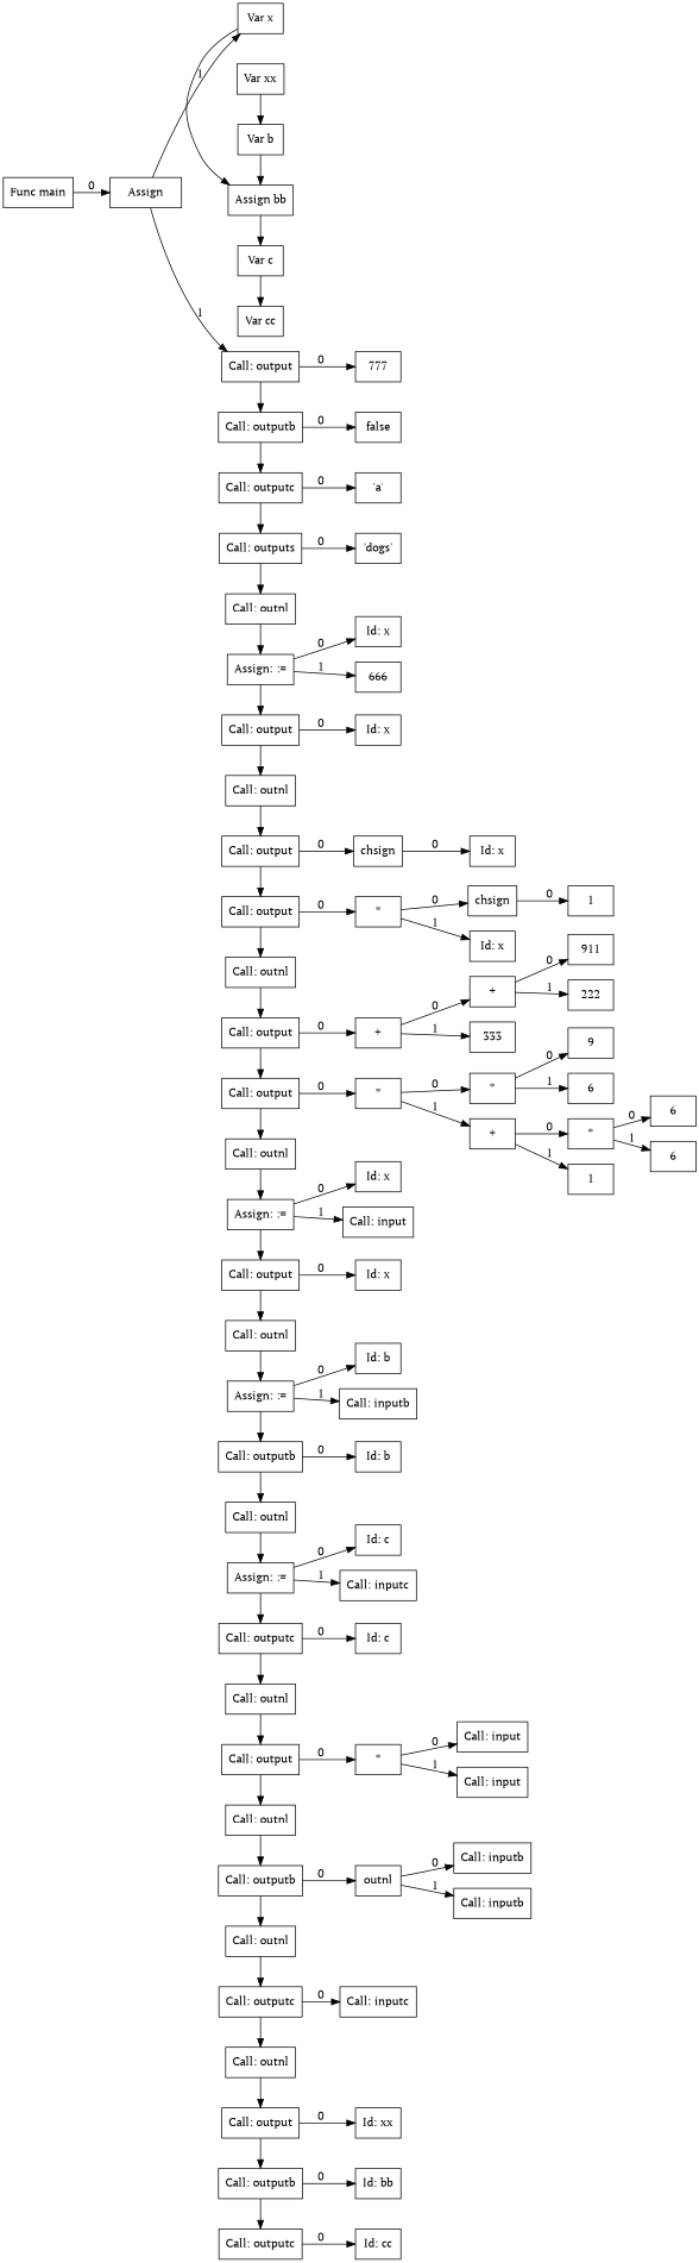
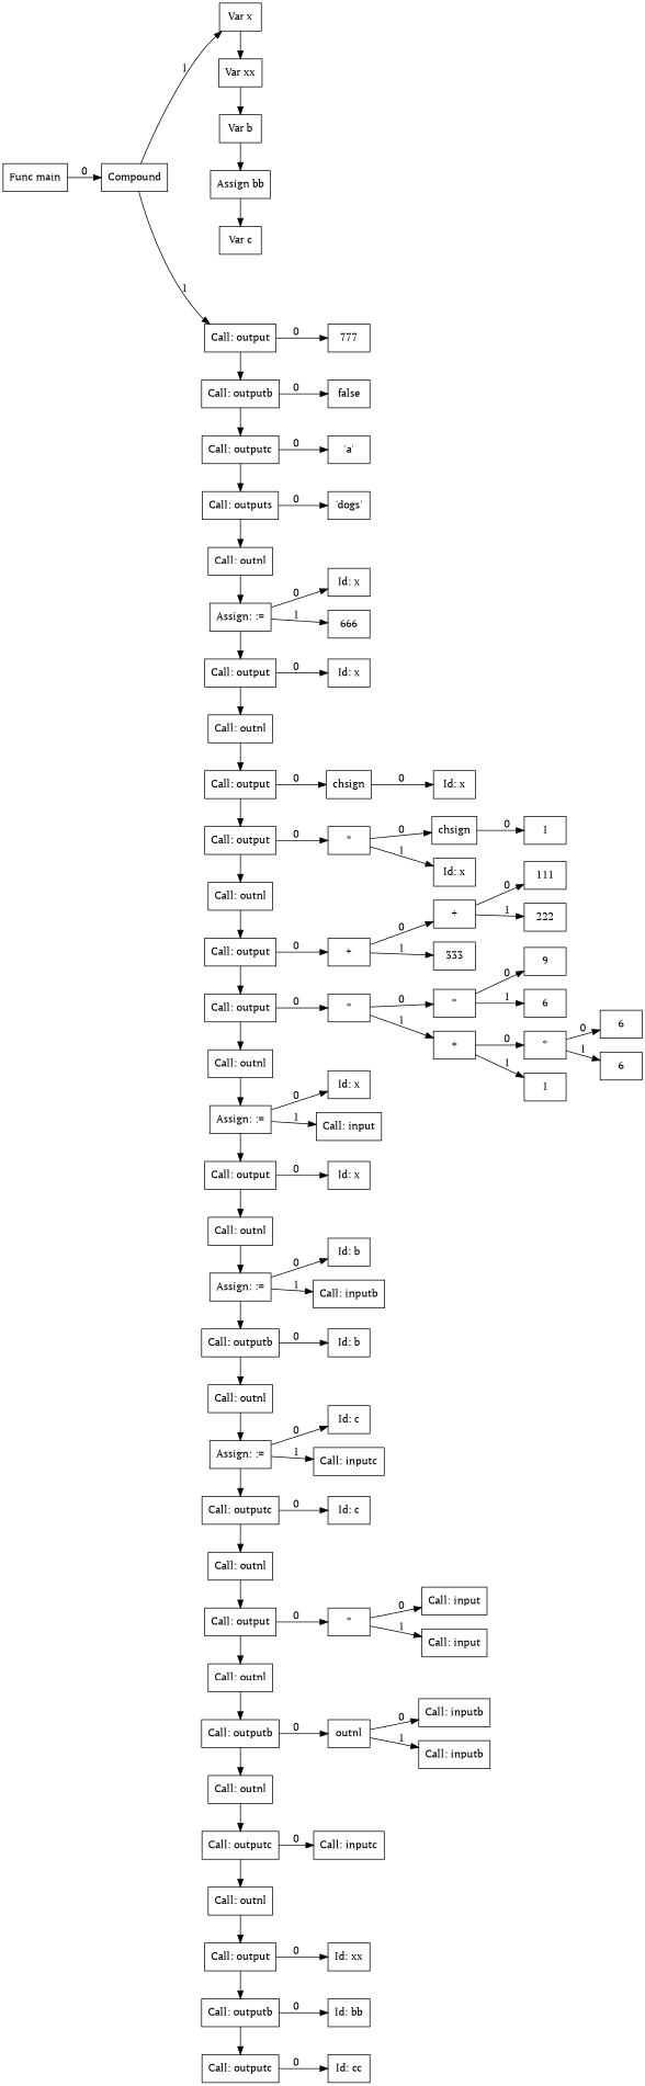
  digraph {
    fontname="PT Serif"
    rankdir=LR
    node [fontname="PT Serif" shape=box]
    edge [fontname="PT Serif"]
    n1 [label="Func main"]
-   n2 [label=Assign]
+   n2 [label=Compound]
    n3 [label="Var x"]
    n4 [label="Call: output"]
    n5 [label="Var xx"]
    n6 [label="Var b"]
    n7 [label="Assign bb"]
    n8 [label="Var c"]
-   n9 [label="Var cc"]
    n10 [label=777]
    n11 [label="Call: outputb"]
    n12 [label="Call: outputc"]
    n13 [label="Call: outputs"]
    n14 [label="Call: outnl"]
    n15 [label="Assign: :="]
    n16 [label="Call: output"]
    n17 [label="Call: outnl"]
    n18 [label="Call: output"]
    n19 [label="Call: output"]
    n20 [label="Call: outnl"]
    n21 [label="Call: output"]
    n22 [label="Call: output"]
    n23 [label="Call: outnl"]
    n24 [label="Assign: :="]
    n25 [label="Call: output"]
    n26 [label="Call: outnl"]
    n27 [label="Assign: :="]
    n28 [label="Call: outputb"]
    n29 [label="Call: outnl"]
    n30 [label="Assign: :="]
    n31 [label="Call: outputc"]
    n32 [label="Call: outnl"]
    n33 [label="Call: output"]
    n34 [label="Call: outnl"]
    n35 [label="Call: outputb"]
    n36 [label="Call: outnl"]
    n37 [label="Call: outputc"]
    n38 [label="Call: outnl"]
    n39 [label="Call: output"]
    n40 [label="Call: outputb"]
    n41 [label="Call: outputc"]
    n42 [label=false]
    n43 [label="'a'"]
    n44 [label="'dogs'"]
    n45 [label="Id: x"]
    n46 [label=666]
    n47 [label="Id: x"]
    n48 [label=chsign]
    n49 [label="Id: x"]
    n50 [label="*"]
    n51 [label="*"]
    n52 [label=chsign]
    n53 [label="Id: x"]
    n54 [label=1]
    n55 [label="+"]
    n56 [label="+"]
    n57 [label=333]
-   n58 [label=911]
+   n58 [label=111]
    n59 [label=222]
    n60 [label="*"]
    n61 [label="+"]
    n62 [label=9]
    n63 [label=6]
    n64 [label="*"]
    n65 [label=6]
    n66 [label=6]
    n67 [label=1]
    n68 [label="Id: x"]
    n69 [label="Call: input"]
    n70 [label="Id: x"]
    n71 [label="Id: b"]
    n72 [label="Call: inputb"]
    n73 [label="Call: inputb"]
    n74 [label="Call: inputb"]
    n75 [label="Id: b"]
    n76 [label="Id: c"]
    n77 [label="Call: inputc"]
    n78 [label="Id: c"]
    n79 [label="*"]
    n80 [label="Call: input"]
    n81 [label="Call: input"]
    n82 [label=outnl]
    n83 [label="Call: inputc"]
    n84 [label="Id: xx"]
    n85 [label="Id: bb"]
    n86 [label="Id: cc"]
    subgraph sub_1 {
      n1
      n2
    }
    subgraph sub_2 {
      ordering=out
      rank=same
      n2
    }
    subgraph sub_3 {
      ordering=out
      rank=same
      n3
      n4
    }
    subgraph sub_4 {
      n2
      n3
      n4
    }
    subgraph sub_5 {
      rank=same
      n3
      n5
      n6
      n7
      n8
-     n9
    }
    subgraph sub_6 {
      n3
      n5
      n6
      n7
      n8
-     n9
    }
    subgraph sub_7 {
      ordering=out
      rank=same
      n10
    }
    subgraph sub_8 {
      n4
      n10
    }
    subgraph sub_9 {
      rank=same
      n4
      n11
      n12
      n13
      n14
      n15
      n16
      n17
      n18
      n19
      n20
      n21
      n22
      n23
      n24
      n25
      n26
      n27
      n28
      n29
      n30
      n31
      n32
      n33
      n34
      n35
      n36
      n37
      n38
      n39
      n40
      n41
    }
    subgraph sub_10 {
      n4
      n11
      n12
      n13
      n14
      n15
      n16
      n17
      n18
      n19
      n20
      n21
      n22
      n23
      n24
      n25
      n26
      n27
      n28
      n29
      n30
      n31
      n32
      n33
      n34
      n35
      n36
      n37
      n38
      n39
      n40
      n41
    }
    subgraph sub_11 {
      ordering=out
      rank=same
      n42
    }
    subgraph sub_12 {
      n11
      n42
    }
    subgraph sub_13 {
      ordering=out
      rank=same
      n43
    }
    subgraph sub_14 {
      n12
      n43
    }
    subgraph sub_15 {
      ordering=out
      rank=same
      n44
    }
    subgraph sub_16 {
      n13
      n44
    }
    subgraph sub_17 {
      ordering=out
      rank=same
      n45
      n46
    }
    subgraph sub_18 {
      n15
      n45
      n46
    }
    subgraph sub_19 {
      ordering=out
      rank=same
      n47
    }
    subgraph sub_20 {
      n16
      n47
    }
    subgraph sub_21 {
      ordering=out
      rank=same
      n48
    }
    subgraph sub_22 {
      n18
      n48
    }
    subgraph sub_23 {
      ordering=out
      rank=same
      n49
    }
    subgraph sub_24 {
      ordering=out
      rank=same
      n50
    }
    subgraph sub_25 {
      n48
      n49
    }
    subgraph sub_26 {
      ordering=out
      rank=same
      n51
    }
    subgraph sub_27 {
      n19
      n51
    }
    subgraph sub_28 {
      ordering=out
      rank=same
      n52
      n53
    }
    subgraph sub_29 {
      n51
      n52
      n53
    }
    subgraph sub_30 {
      ordering=out
      rank=same
      n54
    }
    subgraph sub_31 {
      n52
      n54
    }
    subgraph sub_32 {
      ordering=out
      rank=same
      n55
    }
    subgraph sub_33 {
      n21
      n55
    }
    subgraph sub_34 {
      ordering=out
      rank=same
      n56
      n57
    }
    subgraph sub_35 {
      n55
      n56
      n57
    }
    subgraph sub_36 {
      ordering=out
      rank=same
      n58
      n59
    }
    subgraph sub_37 {
      n56
      n58
      n59
    }
    subgraph sub_38 {
      n22
      n50
    }
    subgraph sub_39 {
      ordering=out
      rank=same
      n60
      n61
    }
    subgraph sub_40 {
      n50
      n60
      n61
    }
    subgraph sub_41 {
      ordering=out
      rank=same
      n62
      n63
    }
    subgraph sub_42 {
      n60
      n62
      n63
    }
    subgraph sub_43 {
      n64
      n65
      n66
    }
    subgraph sub_44 {
      ordering=out
      rank=same
      n64
      n67
    }
    subgraph sub_45 {
      n61
      n64
      n67
    }
    subgraph sub_46 {
      ordering=out
      rank=same
      n65
      n66
    }
    subgraph sub_47 {
      ordering=out
      rank=same
      n68
      n69
    }
    subgraph sub_48 {
      n24
      n68
      n69
    }
    subgraph sub_49 {
      ordering=out
      rank=same
      n70
    }
    subgraph sub_50 {
      n25
      n70
    }
    subgraph sub_51 {
      ordering=out
      rank=same
      n71
      n72
    }
    subgraph sub_52 {
      n27
      n71
      n72
    }
    subgraph sub_53 {
      ordering=out
      rank=same
      n73
      n74
    }
    subgraph sub_54 {
      ordering=out
      rank=same
      n75
    }
    subgraph sub_55 {
      n28
      n75
    }
    subgraph sub_56 {
      ordering=out
      rank=same
      n76
      n77
    }
    subgraph sub_57 {
      n30
      n76
      n77
    }
    subgraph sub_58 {
      ordering=out
      rank=same
      n78
    }
    subgraph sub_59 {
      n31
      n78
    }
    subgraph sub_60 {
      ordering=out
      rank=same
      n79
    }
    subgraph sub_61 {
      n33
      n79
    }
    subgraph sub_62 {
      ordering=out
      rank=same
      n80
      n81
    }
    subgraph sub_63 {
      n79
      n80
      n81
    }
    subgraph sub_64 {
      ordering=out
      rank=same
      n82
    }
    subgraph sub_65 {
      n35
      n82
    }
    subgraph sub_66 {
      n73
      n74
      n82
    }
    subgraph sub_67 {
      ordering=out
      rank=same
      n83
    }
    subgraph sub_68 {
      n37
      n83
    }
    subgraph sub_69 {
      ordering=out
      rank=same
      n84
    }
    subgraph sub_70 {
      n39
      n84
    }
    subgraph sub_71 {
      ordering=out
      rank=same
      n85
    }
    subgraph sub_72 {
      n40
      n85
    }
    subgraph sub_73 {
      ordering=out
      rank=same
      n86
    }
    subgraph sub_74 {
      n41
      n86
    }
    n1 -> n2 [label=0]
    n2 -> n3 [label=1]
    n2 -> n4 [label=1]
-   n3 -> n7
+   n3 -> n5
    n4 -> n10 [label=0]
    n4 -> n11
    n5 -> n6
    n6 -> n7
    n7 -> n8
-   n8 -> n9
    n11 -> n12
    n11 -> n42 [label=0]
    n12 -> n13
    n12 -> n43 [label=0]
    n13 -> n14
    n13 -> n44 [label=0]
    n14 -> n15
    n15 -> n16
    n15 -> n45 [label=0]
    n15 -> n46 [label=1]
    n16 -> n17
    n16 -> n47 [label=0]
    n17 -> n18
    n18 -> n19
    n18 -> n48 [label=0]
    n19 -> n20
    n19 -> n51 [label=0]
    n20 -> n21
    n21 -> n22
    n21 -> n55 [label=0]
    n22 -> n23
    n22 -> n50 [label=0]
    n23 -> n24
    n24 -> n25
    n24 -> n68 [label=0]
    n24 -> n69 [label=1]
    n25 -> n26
    n25 -> n70 [label=0]
    n26 -> n27
    n27 -> n28
    n27 -> n71 [label=0]
    n27 -> n72 [label=1]
    n28 -> n29
    n28 -> n75 [label=0]
    n29 -> n30
    n30 -> n31
    n30 -> n76 [label=0]
    n30 -> n77 [label=1]
    n31 -> n32
    n31 -> n78 [label=0]
    n32 -> n33
    n33 -> n34
    n33 -> n79 [label=0]
    n34 -> n35
    n35 -> n36
    n35 -> n82 [label=0]
    n36 -> n37
    n37 -> n38
    n37 -> n83 [label=0]
    n38 -> n39
    n39 -> n40
    n39 -> n84 [label=0]
    n40 -> n41
    n40 -> n85 [label=0]
    n41 -> n86 [label=0]
    n48 -> n49 [label=0]
    n50 -> n60 [label=0]
    n50 -> n61 [label=1]
    n51 -> n52 [label=0]
    n51 -> n53 [label=1]
    n52 -> n54 [label=0]
    n55 -> n56 [label=0]
    n55 -> n57 [label=1]
    n56 -> n58 [label=0]
    n56 -> n59 [label=1]
    n60 -> n62 [label=0]
    n60 -> n63 [label=1]
    n61 -> n64 [label=0]
    n61 -> n67 [label=1]
    n64 -> n65 [label=0]
    n64 -> n66 [label=1]
    n79 -> n80 [label=0]
    n79 -> n81 [label=1]
    n82 -> n73 [label=0]
    n82 -> n74 [label=1]
  }
